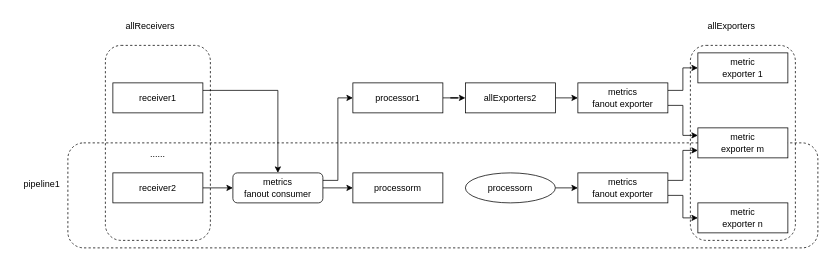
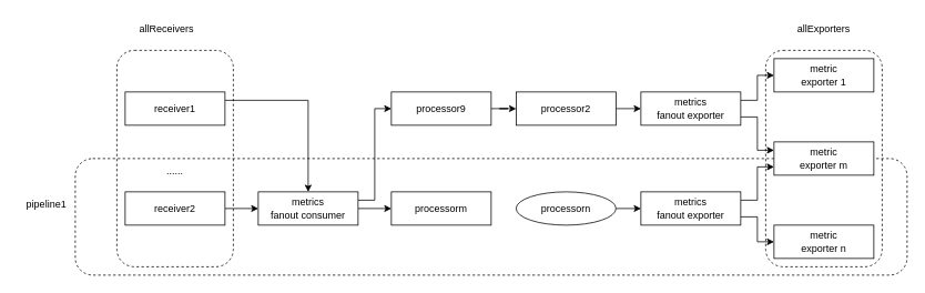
  <mxCell id="0" />
  <mxCell id="1" parent="0" />
  <mxCell id="2" value="" style="rounded=1;whiteSpace=wrap;html=1;fillColor=none;dashed=1;glass=0;shadow=0;perimeterSpacing=0;" vertex="1" parent="1"><mxGeometry x="90" y="190" width="1000" height="140" as="geometry" /></mxCell>
  <mxCell id="3" value="" style="rounded=1;whiteSpace=wrap;html=1;fillColor=none;dashed=1;glass=0;shadow=0;perimeterSpacing=0;" parent="1" vertex="1"><mxGeometry x="140" y="60" width="140" height="260" as="geometry" /></mxCell>
  <mxCell id="4" style="edgeStyle=orthogonalEdgeStyle;rounded=0;orthogonalLoop=1;jettySize=auto;html=1;exitX=1;exitY=0.25;exitDx=0;exitDy=0;" parent="1" source="5" target="31" edge="1"><mxGeometry relative="1" as="geometry" /></mxCell>
  <mxCell id="5" value="receiver1" style="rounded=0;whiteSpace=wrap;html=1;" parent="1" vertex="1"><mxGeometry x="150" y="110" width="120" height="40" as="geometry" /></mxCell>
  <mxCell id="6" style="edgeStyle=orthogonalEdgeStyle;rounded=0;orthogonalLoop=1;jettySize=auto;html=1;exitX=1;exitY=0.5;exitDx=0;exitDy=0;entryX=0;entryY=0.5;entryDx=0;entryDy=0;" edge="1" parent="1" source="7" target="31"><mxGeometry relative="1" as="geometry" /></mxCell>
  <mxCell id="7" value="receiver2" style="rounded=0;whiteSpace=wrap;html=1;" parent="1" vertex="1"><mxGeometry x="150" y="230" width="120" height="40" as="geometry" /></mxCell>
  <mxCell id="8" value="......" style="text;html=1;strokeColor=none;fillColor=none;align=center;verticalAlign=middle;whiteSpace=wrap;rounded=0;" parent="1" vertex="1"><mxGeometry x="180" y="190" width="60" height="30" as="geometry" /></mxCell>
  <mxCell id="9" style="edgeStyle=orthogonalEdgeStyle;rounded=0;orthogonalLoop=1;jettySize=auto;html=1;exitX=1;exitY=0.5;exitDx=0;exitDy=0;" parent="1" source="10" target="12" edge="1"><mxGeometry relative="1" as="geometry" /></mxCell>
- <mxCell id="10" value="processor1" style="rounded=0;whiteSpace=wrap;html=1;" parent="1" vertex="1"><mxGeometry x="470" y="110" width="120" height="40" as="geometry" /></mxCell>
+ <mxCell id="10" value="processor9" style="rounded=0;whiteSpace=wrap;html=1;" parent="1" vertex="1"><mxGeometry x="470" y="110" width="120" height="40" as="geometry" /></mxCell>
  <mxCell id="11" style="edgeStyle=orthogonalEdgeStyle;rounded=0;orthogonalLoop=1;jettySize=auto;html=1;exitX=1;exitY=0.5;exitDx=0;exitDy=0;entryX=0;entryY=0.5;entryDx=0;entryDy=0;" parent="1" source="12" target="17" edge="1"><mxGeometry relative="1" as="geometry" /></mxCell>
- <mxCell id="12" value="allExporters2" style="rounded=0;whiteSpace=wrap;html=1;" parent="1" vertex="1"><mxGeometry x="620" y="110" width="120" height="40" as="geometry" /></mxCell>
+ <mxCell id="12" value="processor2" style="rounded=0;whiteSpace=wrap;html=1;" parent="1" vertex="1"><mxGeometry x="620" y="110" width="120" height="40" as="geometry" /></mxCell>
  <mxCell id="13" value="metric&lt;br&gt;exporter 1" style="rounded=0;whiteSpace=wrap;html=1;" parent="1" vertex="1"><mxGeometry x="930" y="70" width="120" height="40" as="geometry" /></mxCell>
  <mxCell id="14" value="metric&lt;br&gt;exporter m" style="rounded=0;whiteSpace=wrap;html=1;" parent="1" vertex="1"><mxGeometry x="930" y="170" width="120" height="40" as="geometry" /></mxCell>
  <mxCell id="15" style="edgeStyle=orthogonalEdgeStyle;rounded=0;orthogonalLoop=1;jettySize=auto;html=1;exitX=1;exitY=0.25;exitDx=0;exitDy=0;entryX=0;entryY=0.5;entryDx=0;entryDy=0;" parent="1" source="17" target="13" edge="1"><mxGeometry relative="1" as="geometry" /></mxCell>
  <mxCell id="16" style="edgeStyle=orthogonalEdgeStyle;rounded=0;orthogonalLoop=1;jettySize=auto;html=1;exitX=1;exitY=0.75;exitDx=0;exitDy=0;entryX=0;entryY=0.25;entryDx=0;entryDy=0;" parent="1" source="17" target="14" edge="1"><mxGeometry relative="1" as="geometry" /></mxCell>
  <mxCell id="17" value="metrics&lt;br&gt;fanout exporter" style="rounded=0;whiteSpace=wrap;html=1;" parent="1" vertex="1"><mxGeometry x="770" y="110" width="120" height="40" as="geometry" /></mxCell>
  <mxCell id="18" style="edgeStyle=orthogonalEdgeStyle;rounded=0;orthogonalLoop=1;jettySize=auto;html=1;exitX=1;exitY=0.25;exitDx=0;exitDy=0;entryX=0;entryY=0.75;entryDx=0;entryDy=0;" parent="1" source="20" target="14" edge="1"><mxGeometry relative="1" as="geometry" /></mxCell>
  <mxCell id="19" style="edgeStyle=orthogonalEdgeStyle;rounded=0;orthogonalLoop=1;jettySize=auto;html=1;exitX=1;exitY=0.75;exitDx=0;exitDy=0;" parent="1" source="20" target="21" edge="1"><mxGeometry relative="1" as="geometry" /></mxCell>
  <mxCell id="20" value="metrics&lt;br&gt;fanout exporter" style="rounded=0;whiteSpace=wrap;html=1;" parent="1" vertex="1"><mxGeometry x="770" y="230" width="120" height="40" as="geometry" /></mxCell>
  <mxCell id="21" value="metric&lt;br&gt;exporter n" style="rounded=0;whiteSpace=wrap;html=1;" parent="1" vertex="1"><mxGeometry x="930" y="270" width="120" height="40" as="geometry" /></mxCell>
  <mxCell id="22" value="" style="rounded=1;whiteSpace=wrap;html=1;fillColor=none;dashed=1;glass=0;shadow=0;perimeterSpacing=0;" parent="1" vertex="1"><mxGeometry x="920" y="60" width="140" height="260" as="geometry" /></mxCell>
- <mxCell id="23" value="allExporters" style="text;html=1;strokeColor=none;fillColor=none;align=center;verticalAlign=middle;whiteSpace=wrap;rounded=0;shadow=0;glass=0;dashed=1;" parent="1" vertex="1"><mxGeometry x="945" y="20" width="60" height="30" as="geometry" /></mxCell>
+ <mxCell id="23" value="allExporters" style="text;html=1;strokeColor=none;fillColor=none;align=center;verticalAlign=middle;whiteSpace=wrap;rounded=0;shadow=0;glass=0;dashed=1;" parent="1" vertex="1"><mxGeometry x="960" y="20" width="60" height="30" as="geometry" /></mxCell>
  <mxCell id="24" value="processorm" style="rounded=0;whiteSpace=wrap;html=1;" parent="1" vertex="1"><mxGeometry x="470" y="230" width="120" height="40" as="geometry" /></mxCell>
  <mxCell id="25" style="edgeStyle=orthogonalEdgeStyle;rounded=0;orthogonalLoop=1;jettySize=auto;html=1;exitX=1;exitY=0.5;exitDx=0;exitDy=0;entryX=0;entryY=0.5;entryDx=0;entryDy=0;" parent="1" source="26" target="20" edge="1"><mxGeometry relative="1" as="geometry" /></mxCell>
  <mxCell id="26" value="processorn" style="ellipse;whiteSpace=wrap;html=1;" parent="1" vertex="1"><mxGeometry x="620" y="230" width="120" height="40" as="geometry" /></mxCell>
  <mxCell id="27" value="allReceivers" style="text;html=1;strokeColor=none;fillColor=none;align=center;verticalAlign=middle;whiteSpace=wrap;rounded=0;shadow=0;glass=0;dashed=1;" parent="1" vertex="1"><mxGeometry x="170" y="20" width="60" height="30" as="geometry" /></mxCell>
  <mxCell id="28" value="pipeline1" style="text;html=1;align=center;verticalAlign=middle;resizable=0;points=[];autosize=1;strokeColor=none;fillColor=none;" vertex="1" parent="1"><mxGeometry x="20" y="230" width="70" height="30" as="geometry" /></mxCell>
  <mxCell id="29" style="edgeStyle=orthogonalEdgeStyle;rounded=0;orthogonalLoop=1;jettySize=auto;html=1;exitX=1;exitY=0.5;exitDx=0;exitDy=0;entryX=0;entryY=0.5;entryDx=0;entryDy=0;" edge="1" parent="1" source="31" target="24"><mxGeometry relative="1" as="geometry" /></mxCell>
  <mxCell id="30" style="edgeStyle=orthogonalEdgeStyle;rounded=0;orthogonalLoop=1;jettySize=auto;html=1;exitX=1;exitY=0.25;exitDx=0;exitDy=0;entryX=0;entryY=0.5;entryDx=0;entryDy=0;" edge="1" parent="1" source="31" target="10"><mxGeometry relative="1" as="geometry" /></mxCell>
- <mxCell id="31" value="metrics&lt;br&gt;fanout consumer" style="whiteSpace=wrap;html=1;rounded=1;" vertex="1" parent="1"><mxGeometry x="310" y="230" width="120" height="40" as="geometry" /></mxCell>
+ <mxCell id="31" value="metrics&lt;br&gt;fanout consumer" style="rounded=0;whiteSpace=wrap;html=1;" vertex="1" parent="1"><mxGeometry x="310" y="230" width="120" height="40" as="geometry" /></mxCell>
